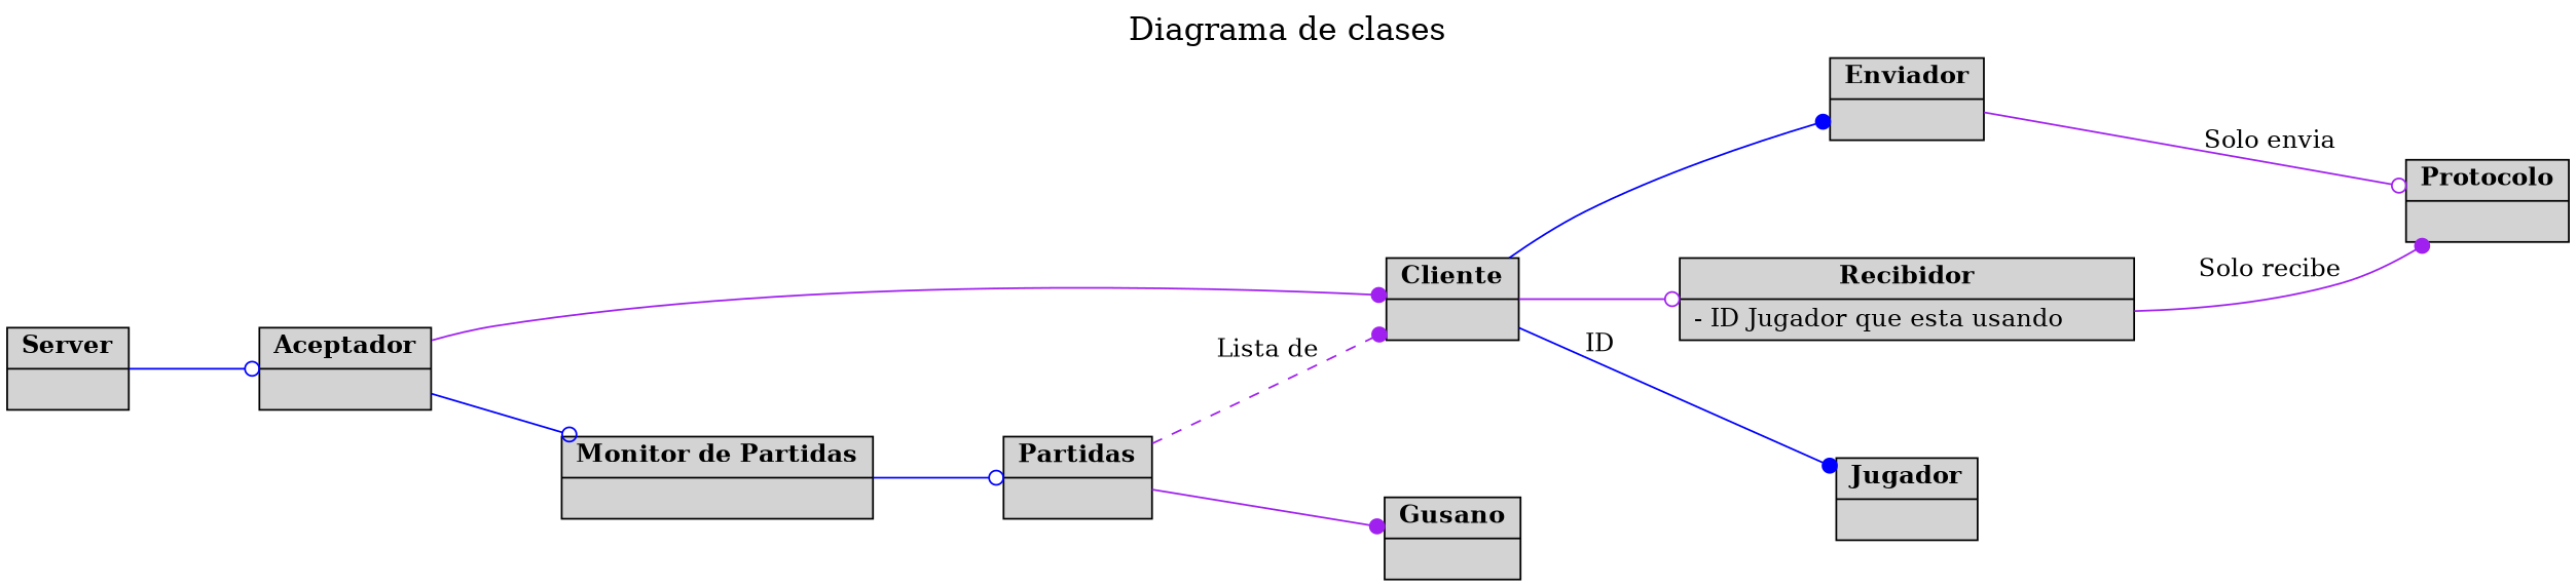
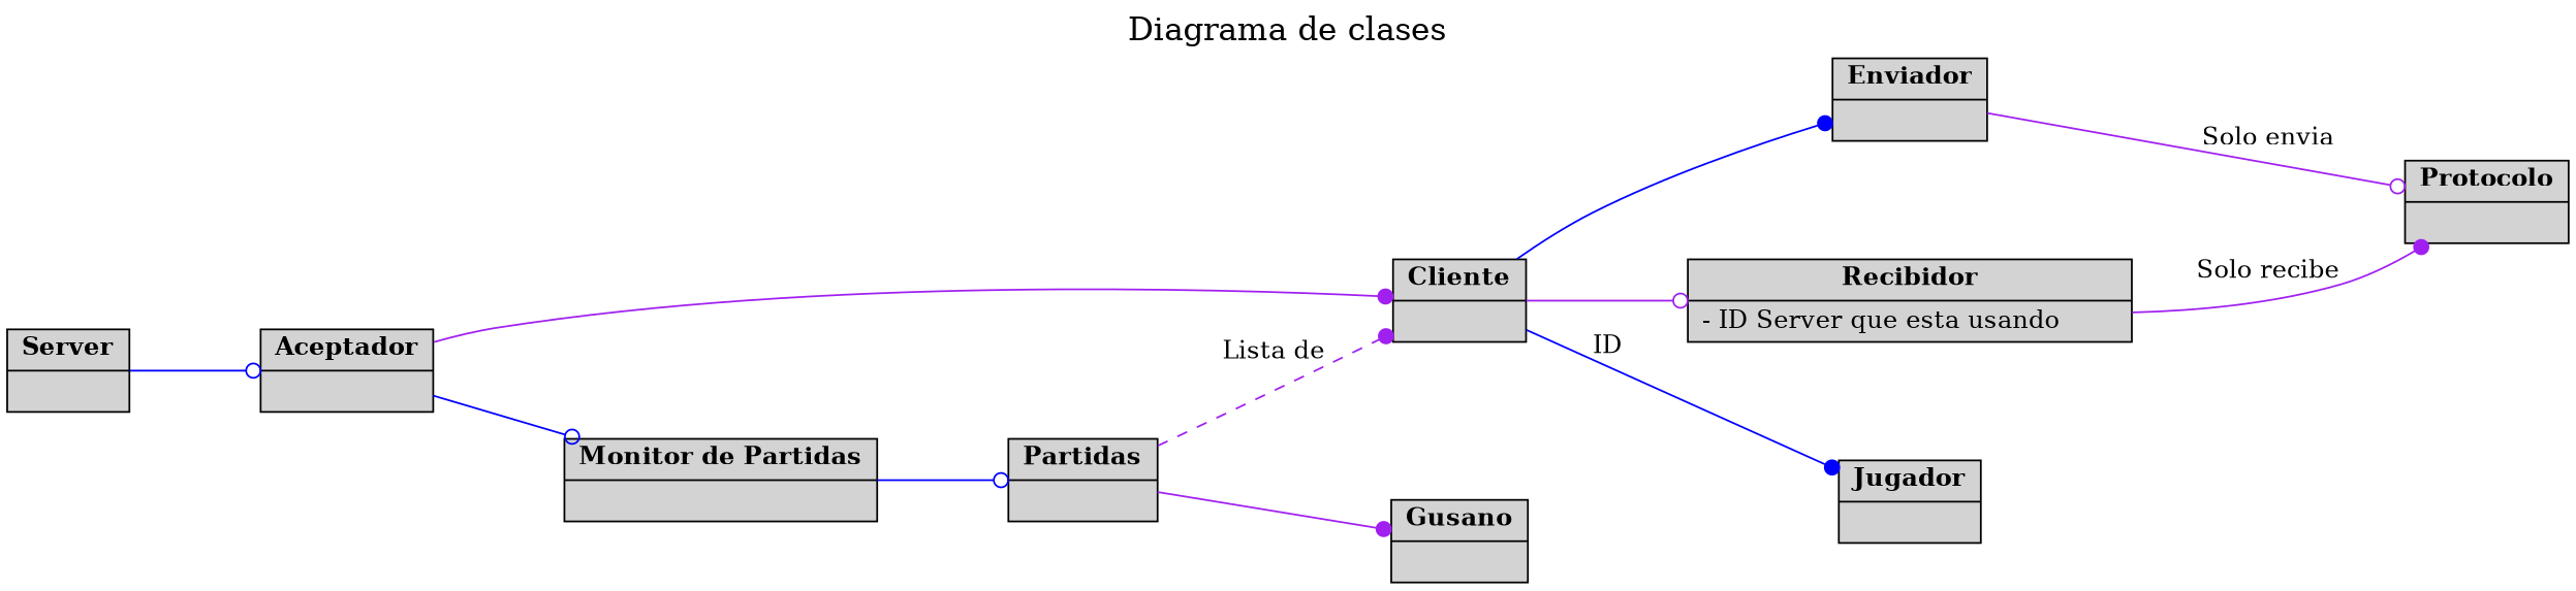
  digraph {
    fontsize=18
    label="Diagrama de clases"
    labeljust=c
    labelloc=t
    nodesep=0.9
    rankdir=LR
    ranksep=1.0
    splines=spline
    node [labelloc=t shape=record style="solid,filled"]
    edge [arrowhead=dot color=purple]
    n1 [label=<        <b>Server</b>|        >]
    n2 [label=<        <b>Aceptador</b>|        >]
    n3 [label=<        <b>Cliente</b>|        >]
    n4 [label=<        <b>Monitor de Partidas</b>|        >]
    n5 [label=<        <b>Enviador</b>|        >]
-   n6 [label=<        <b>Recibidor</b>|        - ID Jugador que esta usando        >]
+   n6 [label=<        <b>Recibidor</b>|        - ID Server que esta usando        >]
    n7 [label=<        <b>Jugador</b>|        >]
    n8 [label=<        <b>Partidas</b>|        >]
    n9 [label=<        <b>Protocolo</b>|        >]
    n10 [label=<        <b>Gusano</b>|        >]
    n1 -> n2 [arrowhead=odot color=blue]
    n2 -> n3
    n2 -> n4 [arrowhead=odot color=blue]
    n3 -> n5 [color=blue]
    n3 -> n6 [arrowhead=odot]
    n3 -> n7 [color=blue label=ID]
    n4 -> n8 [arrowhead=odot color=blue]
    n5 -> n9 [arrowhead=odot label="Solo envia"]
    n6 -> n9 [label="Solo recibe"]
    n8 -> n3 [label="Lista de" style=dashed]
    n8 -> n10
  }
